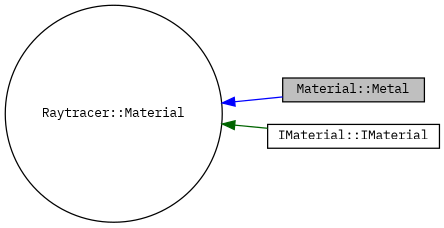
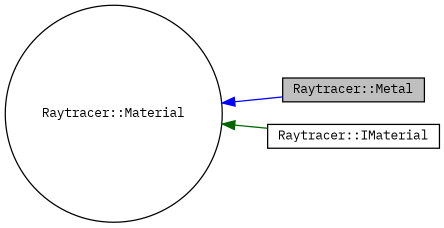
  digraph {
    fontname="IBM Plex Mono"
    rankdir=LR
    node [color=black fillcolor=white fontname="IBM Plex Mono" fontsize=10 shape=box style=filled]
    edge [dir=back fontname="IBM Plex Mono" fontsize=10 labelfontname=Helvetica labelfontsize=10 style=solid]
-   n1 [fillcolor=grey75 fontcolor=black height=0.2 label="Material::Metal" width=0.4]
+   n1 [fillcolor=grey75 fontcolor=black height=0.2 label="Raytracer::Metal" width=0.4]
    n2 [height=0.2 label="Raytracer::Material" shape=circle width=0.4]
-   n3 [height=0.2 label="IMaterial::IMaterial" width=0.4]
+   n3 [height=0.2 label="Raytracer::IMaterial" width=0.4]
    n2 -> n1 [color=blue]
    n2 -> n3 [color=darkgreen]
  }
